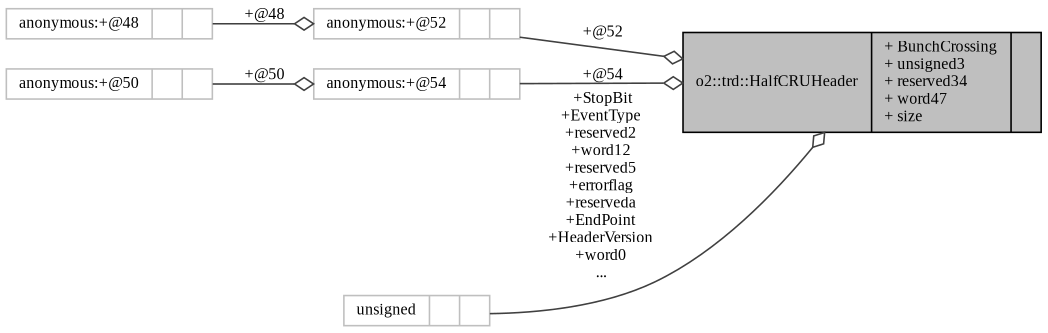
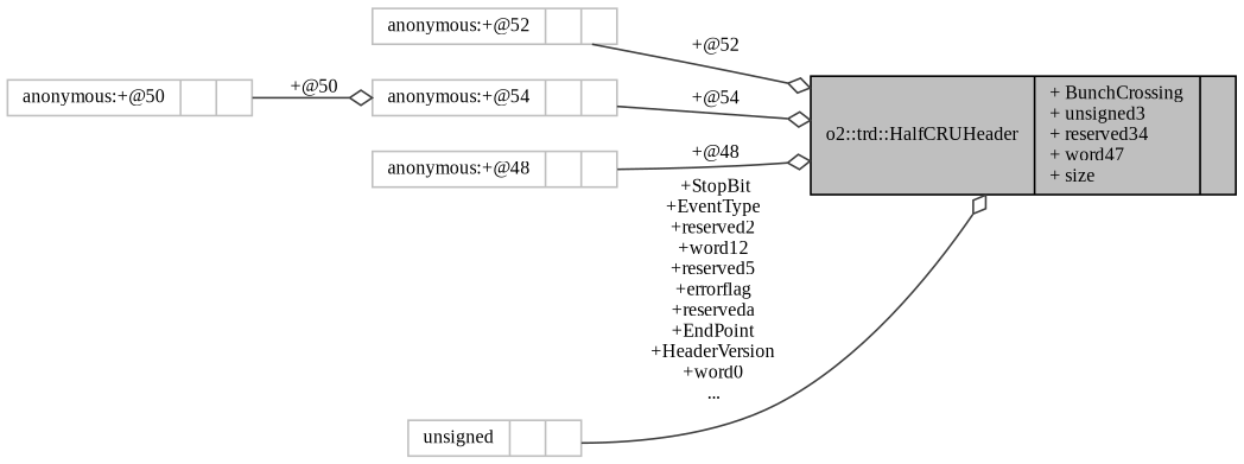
  digraph {
    fontname="Liberation Serif"
    rankdir=LR
    node [color=grey75 fontname="Liberation Serif" fontsize=10 shape=record]
    edge [arrowhead=odiamond color=grey25 fontname="Liberation Serif" fontsize=10 labelfontname=Helvetica labelfontsize=10 style=solid]
    n1 [color=black fillcolor=grey75 fontcolor=black height=0.2 label="{o2::trd::HalfCRUHeader\n|+ BunchCrossing\l+ unsigned3\l+ reserved34\l+ word47\l+ size\l|}" style=filled width=0.4]
    n2 [height=0.2 label="{anonymous:+@52\n||}" width=0.4]
    n3 [height=0.2 label="{anonymous:+@54\n||}" width=0.4]
    n4 [height=0.2 label="{anonymous:+@48\n||}" width=0.4]
    n5 [height=0.2 label="{unsigned\n||}" width=0.4]
    n6 [height=0.2 label="{anonymous:+@50\n||}" width=0.4]
    n2 -> n1 [label=" +@52"]
    n3 -> n1 [label=" +@54"]
-   n4 -> n2 [label=" +@48"]
+   n4 -> n1 [label=" +@48"]
    n5 -> n1 [label=" +StopBit\n+EventType\n+reserved2\n+word12\n+reserved5\n+errorflag\n+reserveda\n+EndPoint\n+HeaderVersion\n+word0\n..."]
    n6 -> n3 [label=" +@50"]
  }
